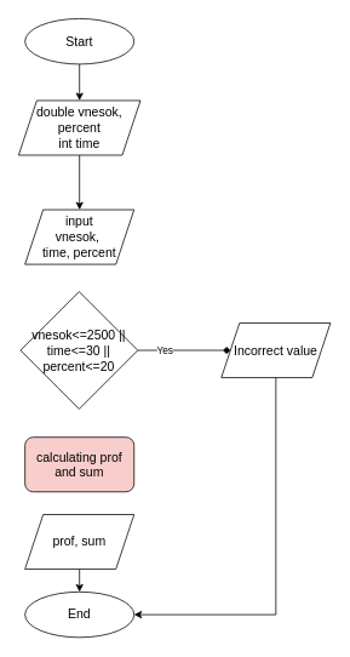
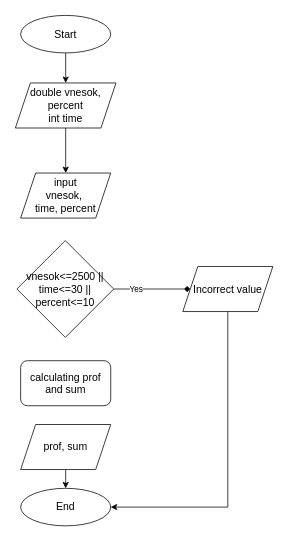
  <mxCell id="0" />
  <mxCell id="1" parent="0" />
  <mxCell id="2" value="&lt;font style=&quot;font-size: 14px;&quot;&gt;End&lt;/font&gt;" style="ellipse;whiteSpace=wrap;html=1;" vertex="1" parent="1"><mxGeometry x="27" y="650" width="120" height="50" as="geometry" /></mxCell>
  <mxCell id="3" style="edgeStyle=orthogonalEdgeStyle;rounded=0;orthogonalLoop=1;jettySize=auto;html=1;exitX=0.5;exitY=1;exitDx=0;exitDy=0;entryX=0.5;entryY=0;entryDx=0;entryDy=0;" edge="1" parent="1" source="4" target="6"><mxGeometry relative="1" as="geometry"><mxPoint x="87" y="110" as="targetPoint" /></mxGeometry></mxCell>
  <mxCell id="4" value="&lt;font style=&quot;font-size: 14px;&quot;&gt;Start&lt;/font&gt;" style="ellipse;whiteSpace=wrap;html=1;" vertex="1" parent="1"><mxGeometry x="27" y="20" width="120" height="50" as="geometry" /></mxCell>
  <mxCell id="5" style="edgeStyle=orthogonalEdgeStyle;rounded=0;orthogonalLoop=1;jettySize=auto;html=1;exitX=0.5;exitY=1;exitDx=0;exitDy=0;entryX=0.5;entryY=0;entryDx=0;entryDy=0;" edge="1" parent="1" source="6" target="7"><mxGeometry relative="1" as="geometry" /></mxCell>
  <mxCell id="6" value="&lt;font style=&quot;font-size: 14px;&quot;&gt;double vnesok, percent&lt;/font&gt;&lt;div style=&quot;font-size: 14px;&quot;&gt;&lt;font style=&quot;font-size: 14px;&quot;&gt;int time&lt;/font&gt;&lt;/div&gt;" style="shape=parallelogram;perimeter=parallelogramPerimeter;whiteSpace=wrap;html=1;fixedSize=1;" vertex="1" parent="1"><mxGeometry x="20" y="110" width="134" height="60" as="geometry" /></mxCell>
  <mxCell id="7" value="&lt;font style=&quot;font-size: 14px;&quot;&gt;input&lt;/font&gt;&lt;div style=&quot;font-size: 14px;&quot;&gt;&lt;font style=&quot;font-size: 14px;&quot;&gt;vnesok,&amp;nbsp;&lt;/font&gt;&lt;/div&gt;&lt;div style=&quot;font-size: 14px;&quot;&gt;&lt;font style=&quot;font-size: 14px;&quot;&gt;time, percent&lt;/font&gt;&lt;/div&gt;" style="shape=parallelogram;perimeter=parallelogramPerimeter;whiteSpace=wrap;html=1;fixedSize=1;" vertex="1" parent="1"><mxGeometry x="27" y="230" width="120" height="60" as="geometry" /></mxCell>
  <mxCell id="8" style="edgeStyle=orthogonalEdgeStyle;rounded=0;orthogonalLoop=1;jettySize=auto;html=1;exitX=1;exitY=0.5;exitDx=0;exitDy=0;entryX=0;entryY=0.5;entryDx=0;entryDy=0;endArrow=diamond;" edge="1" parent="1" source="10" target="12"><mxGeometry relative="1" as="geometry" /></mxCell>
  <mxCell id="9" value="Yes" style="edgeLabel;html=1;align=center;verticalAlign=middle;resizable=0;points=[];" vertex="1" connectable="0" parent="8"><mxGeometry x="-0.435" relative="1" as="geometry"><mxPoint as="offset" /></mxGeometry></mxCell>
- <mxCell id="10" value="&lt;font style=&quot;font-size: 14px;&quot;&gt;vnesok&amp;lt;=2500 || time&amp;lt;=30 || percent&amp;lt;=20&lt;/font&gt;" style="rhombus;whiteSpace=wrap;html=1;" vertex="1" parent="1"><mxGeometry x="22" y="320" width="129" height="129" as="geometry" /></mxCell>
+ <mxCell id="10" value="&lt;font style=&quot;font-size: 14px;&quot;&gt;vnesok&amp;lt;=2500 || time&amp;lt;=30 || percent&amp;lt;=10&lt;/font&gt;" style="rhombus;whiteSpace=wrap;html=1;" vertex="1" parent="1"><mxGeometry x="22" y="320" width="129" height="129" as="geometry" /></mxCell>
  <mxCell id="11" style="edgeStyle=orthogonalEdgeStyle;rounded=0;orthogonalLoop=1;jettySize=auto;html=1;exitX=0.5;exitY=1;exitDx=0;exitDy=0;entryX=1;entryY=0.5;entryDx=0;entryDy=0;" edge="1" parent="1" source="12" target="2"><mxGeometry relative="1" as="geometry" /></mxCell>
  <mxCell id="12" value="&lt;font style=&quot;font-size: 14px;&quot;&gt;Incorrect value&lt;/font&gt;" style="shape=parallelogram;perimeter=parallelogramPerimeter;whiteSpace=wrap;html=1;fixedSize=1;" vertex="1" parent="1"><mxGeometry x="243" y="354.5" width="120" height="60" as="geometry" /></mxCell>
- <mxCell id="13" value="&lt;font style=&quot;font-size: 14px;&quot;&gt;calculating prof and sum&lt;/font&gt;" style="rounded=1;whiteSpace=wrap;html=1;fillColor=#f8cecc;" vertex="1" parent="1"><mxGeometry x="27" y="480" width="120" height="60" as="geometry" /></mxCell>
+ <mxCell id="13" value="&lt;font style=&quot;font-size: 14px;&quot;&gt;calculating prof and sum&lt;/font&gt;" style="rounded=1;whiteSpace=wrap;html=1;" vertex="1" parent="1"><mxGeometry x="27" y="480" width="120" height="60" as="geometry" /></mxCell>
  <mxCell id="14" style="edgeStyle=orthogonalEdgeStyle;rounded=0;orthogonalLoop=1;jettySize=auto;html=1;exitX=0.5;exitY=1;exitDx=0;exitDy=0;entryX=0.5;entryY=0;entryDx=0;entryDy=0;" edge="1" parent="1" source="15" target="2"><mxGeometry relative="1" as="geometry" /></mxCell>
  <mxCell id="15" value="&lt;font style=&quot;font-size: 14px;&quot;&gt;prof, sum&lt;/font&gt;" style="shape=parallelogram;perimeter=parallelogramPerimeter;whiteSpace=wrap;html=1;fixedSize=1;" vertex="1" parent="1"><mxGeometry x="27" y="565" width="120" height="60" as="geometry" /></mxCell>
